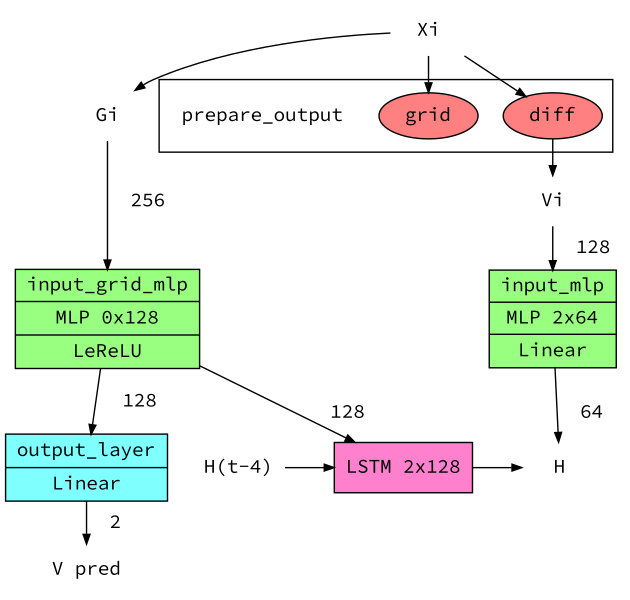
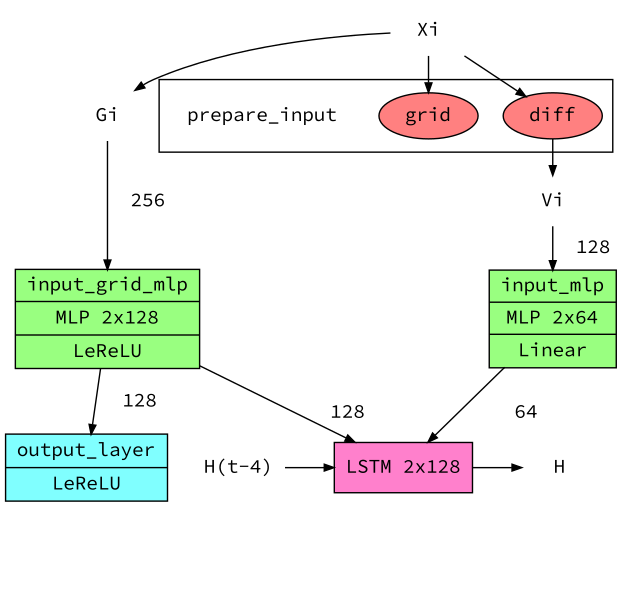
  digraph {
    fontname="Source Code Pro"
    ranksep=0.2
    node [fillcolor=none fontname="Source Code Pro" shape=plaintext style=filled]
    edge [arrowsize=0.7 fontname="Source Code Pro" labelfontsize=12]
-   n1 [fillcolor="0.3,0.5,1.0" label="{input_grid_mlp|MLP 0x128|LeReLU}" shape=record]
+   n1 [fillcolor="0.3,0.5,1.0" label="{input_grid_mlp|MLP 2x128|LeReLU}" shape=record]
    n2 [fillcolor="0.3,0.5,1.0" label="{input_mlp|MLP 2x64|Linear}" shape=record]
-   n3 [fillcolor="0.5,0.5,1.0" label="{output_layer|Linear}" shape=record]
+   n3 [fillcolor="0.5,0.5,1.0" label="{output_layer|LeReLU}" shape=record]
    n4 [fillcolor="0.9,0.5,1.0" label="LSTM 2x128" shape=box]
    grid [fillcolor="0,0.5,1.0" height=0.2 shape=oval width=0.2]
    diff [fillcolor="0,0.5,1.0" height=0.2 shape=oval width=0.2]
-   n7 [label=prepare_output]
+   n7 [label=prepare_input]
    n8 [label=Xi]
    n9 [label=Vi]
    n10 [label=Gi]
-   n11 [label="V pred"]
    n12 [label="H(t-4)"]
    n13 [label=H]
    subgraph sub_1 {
      n1
      n2
    }
    subgraph sub_2 {
      n3
    }
    subgraph sub_3 {
      n4
    }
    subgraph sub_4 {
      grid
      diff
    }
    subgraph sub_5 {
      n7
      n8
      n9
      n10
-     n11
      n12
      n13
    }
    subgraph sub_6 {
      rank=same
      n4
      n12
      n13
    }
    subgraph cluster_7 {
      rank=same
      grid
      diff
      n7
    }
    n1 -> n3 [label="  128"]
    n1 -> n4 [label="\n  128"]
-   n2 -> n13 [label="\n  64"]
-   n3 -> n11 [label="  2"]
+   n2 -> n4 [label="\n  64"]
    n4 -> n13
    diff -> n9
    n8 -> grid
    n8 -> diff
    n8 -> n10
    n9 -> n2 [label="  128"]
    n10 -> n1 [label="  256"]
    n12 -> n4
  }
